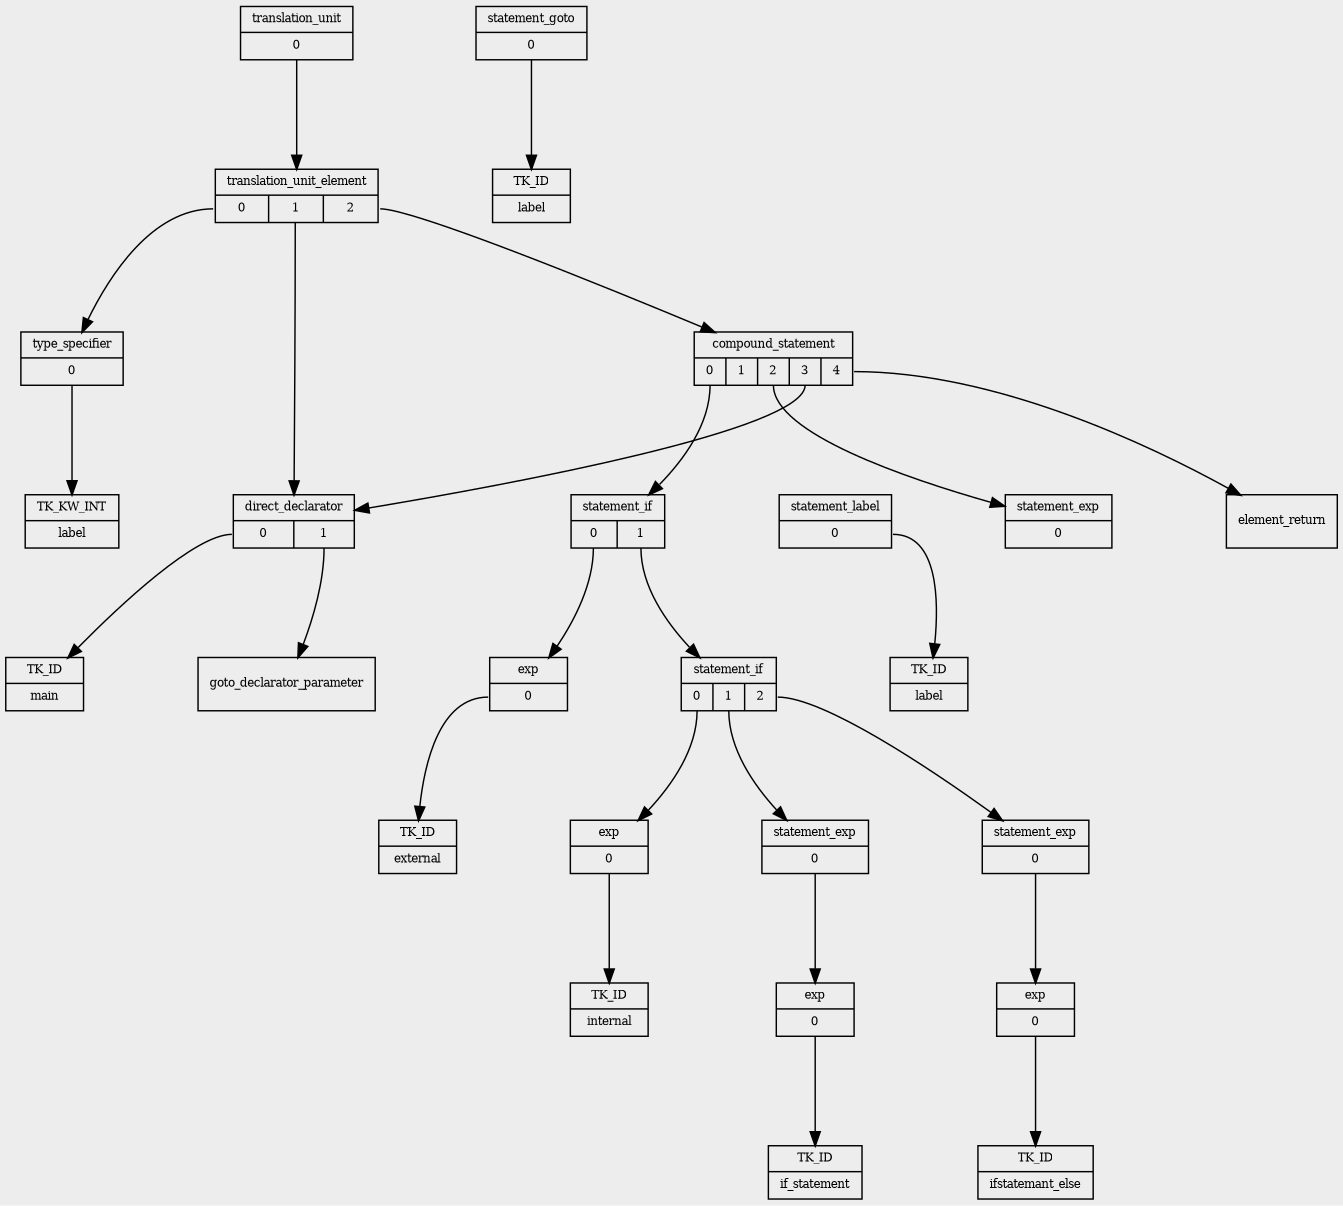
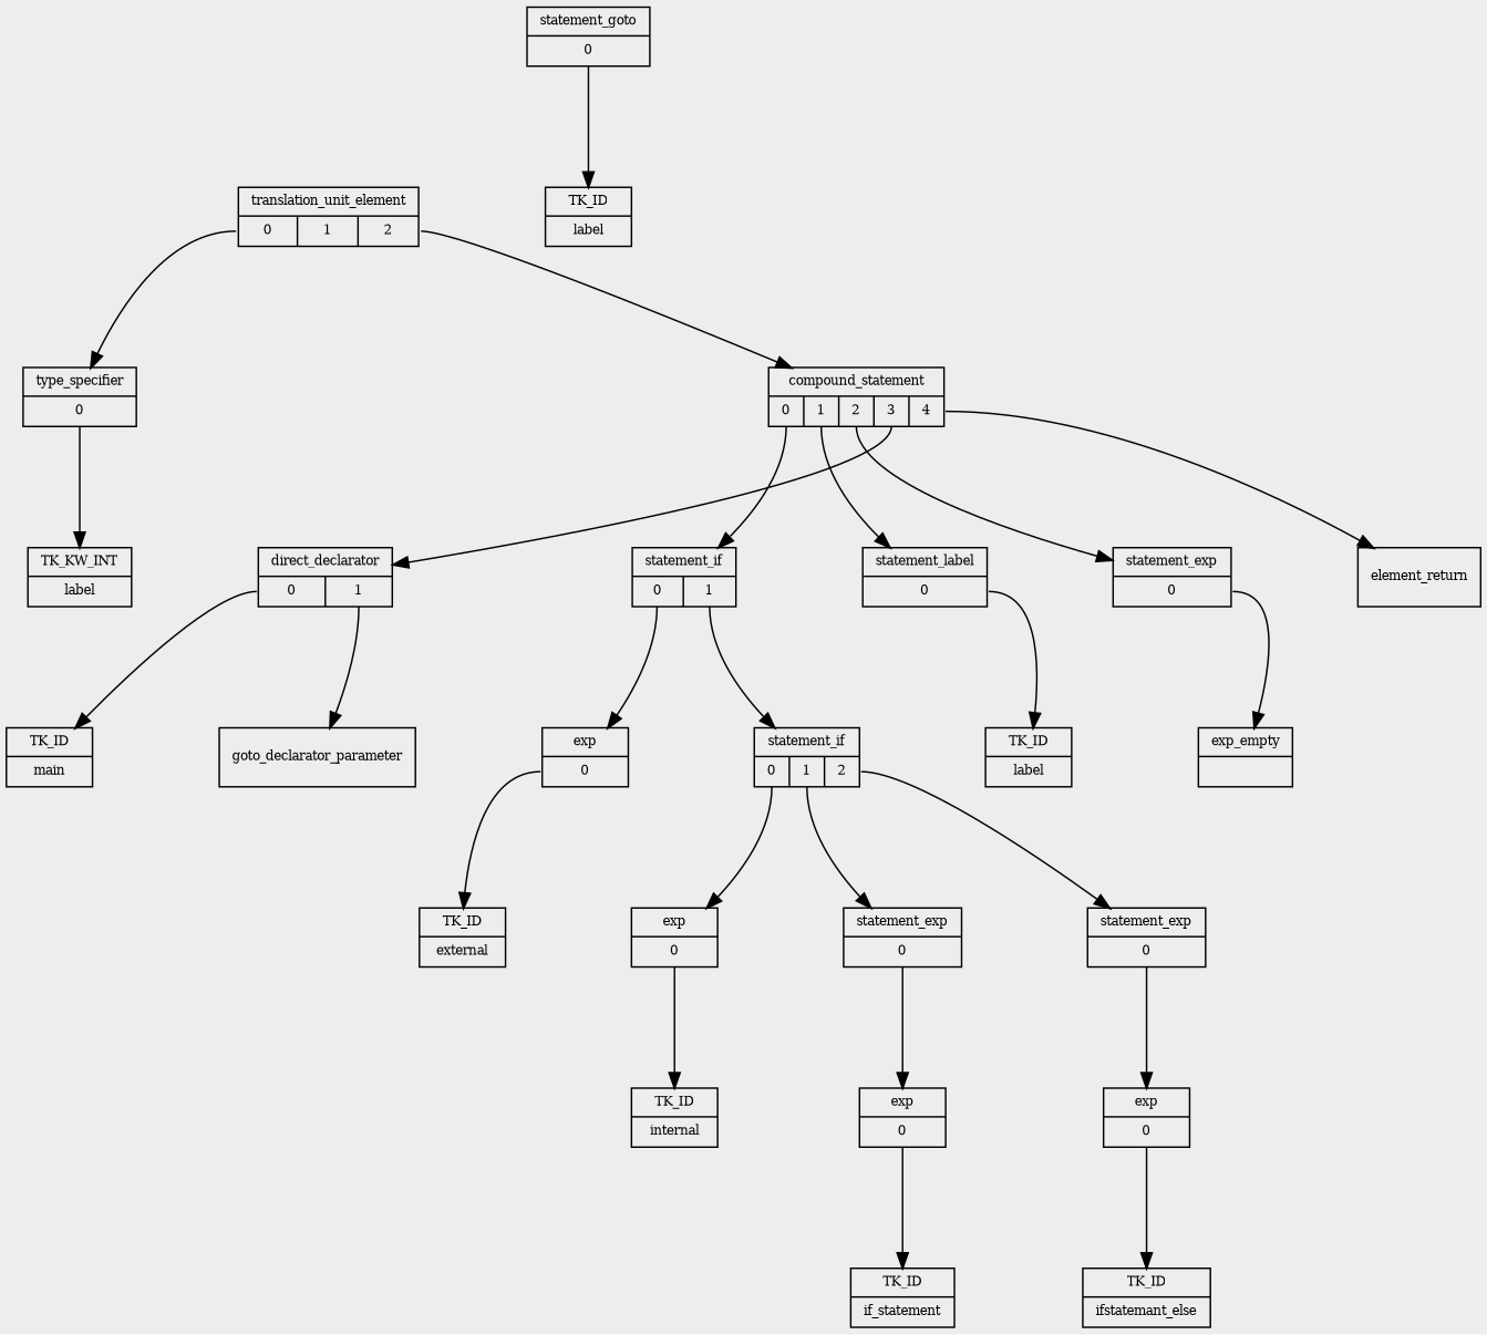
  digraph {
    bgcolor="#EDEDED"
    nodesep=1.1
    rankdir=TB
    ranksep=1.05
    node [fontsize=8 shape=record]
    edge [tailport=p0]
-   n1 [label="{translation_unit|{<p0>0}}"]
    n2 [label="{translation_unit_element|{<p0>0|<p1>1|<p2>2}}"]
    n3 [label="{type_specifier|{<p0>0}}"]
    n4 [label="{direct_declarator|{<p0>0|<p1>1}}"]
    n5 [label="{compound_statement|{<p0>0|<p1>1|<p2>2|<p3>3|<p4>4}}"]
    n6 [label="{TK_KW_INT|label}"]
    n7 [label="{TK_ID|main}"]
    n8 [label=goto_declarator_parameter]
    n9 [label="{statement_if|{<p0>0|<p1>1}}"]
    n10 [label="{statement_label|{<p0>0}}"]
    n11 [label="{statement_exp|{<p0>0}}"]
    n12 [label=element_return]
    n13 [label="{exp|{<p0>0}}"]
    n14 [label="{statement_if|{<p0>0|<p1>1|<p2>2}}"]
    n15 [label="{TK_ID|label}"]
+   n16 [label="{exp_empty| }"]
    n17 [label="{statement_goto|{<p0>0}}"]
    n18 [label="{TK_ID|label}"]
    n19 [label="{TK_ID|external}"]
    n20 [label="{exp|{<p0>0}}"]
    n21 [label="{statement_exp|{<p0>0}}"]
    n22 [label="{statement_exp|{<p0>0}}"]
    n23 [label="{TK_ID|internal}"]
    n24 [label="{exp|{<p0>0}}"]
    n25 [label="{exp|{<p0>0}}"]
    n26 [label="{TK_ID|if_statement}"]
    n27 [label="{TK_ID|ifstatemant_else}"]
-   n1 -> n2
    n2 -> n3
-   n2 -> n4 [tailport=p1]
    n2 -> n5 [tailport=p2]
    n3 -> n6
    n4 -> n7
    n4 -> n8 [tailport=p1]
    n5 -> n4 [tailport=p3]
    n5 -> n9
+   n5 -> n10 [tailport=p1]
    n5 -> n11 [tailport=p2]
    n5 -> n12 [tailport=p4]
    n9 -> n13
    n9 -> n14 [tailport=p1]
    n10 -> n15
+   n11 -> n16
    n13 -> n19
    n14 -> n20
    n14 -> n21 [tailport=p1]
    n14 -> n22 [tailport=p2]
    n17 -> n18
    n20 -> n23
    n21 -> n24
    n22 -> n25
    n24 -> n26
    n25 -> n27
  }
